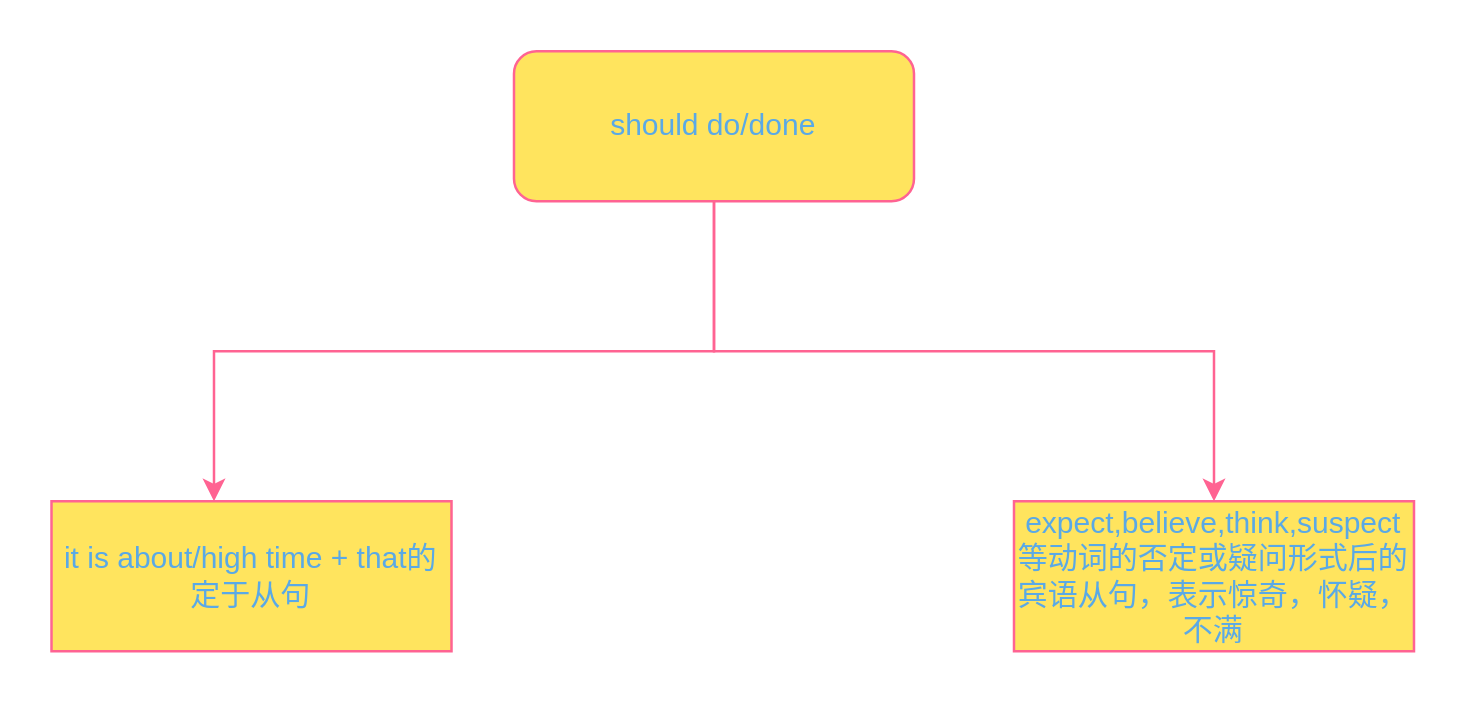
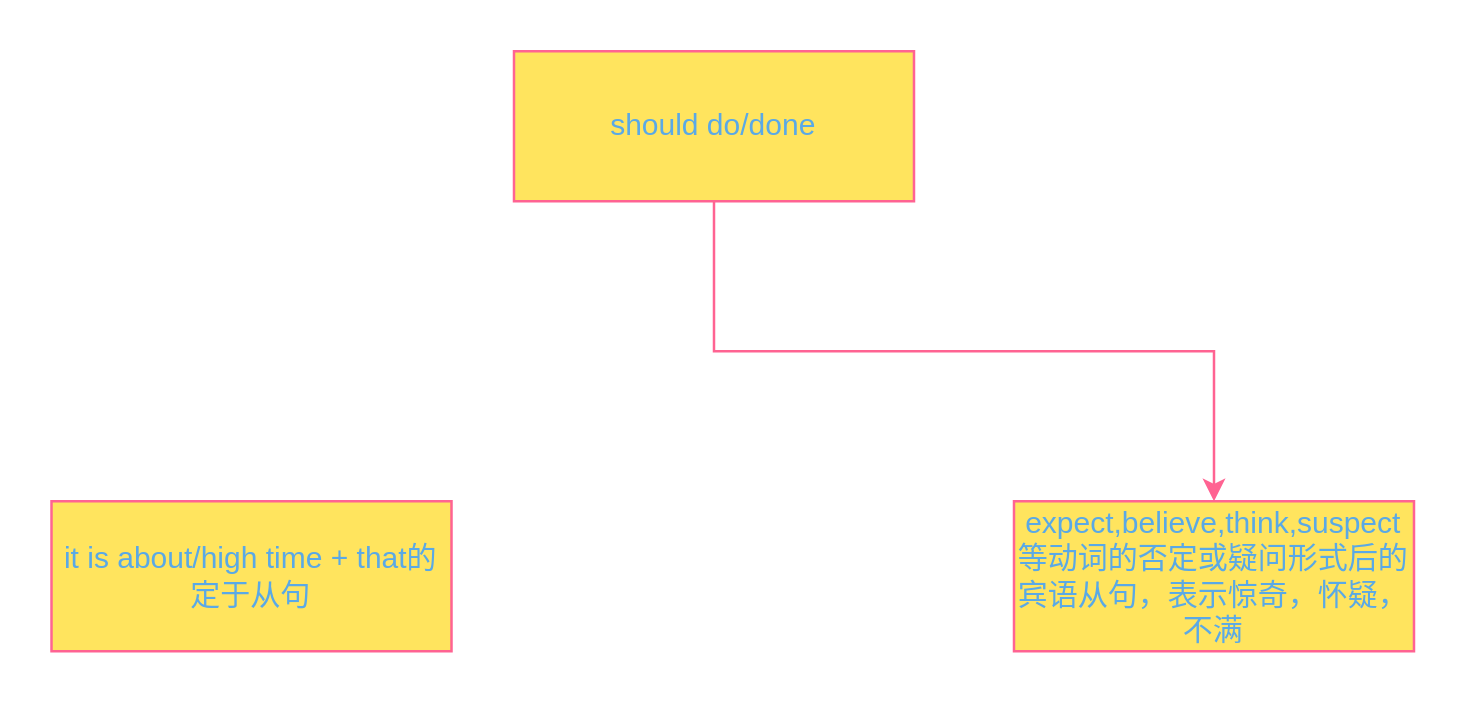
  <mxCell id="0" />
  <mxCell id="1" parent="0" />
- <mxCell id="2" value="" style="edgeStyle=orthogonalEdgeStyle;rounded=0;orthogonalLoop=1;jettySize=auto;html=1;strokeColor=#FF6392;fontColor=#5AA9E6;fillColor=#FFE45E;" edge="1" parent="1" source="4" target="5"><mxGeometry relative="1" as="geometry"><Array as="points"><mxPoint x="285" y="140" /><mxPoint x="85" y="140" /></Array></mxGeometry></mxCell>
  <mxCell id="3" value="" style="edgeStyle=orthogonalEdgeStyle;rounded=0;orthogonalLoop=1;jettySize=auto;html=1;strokeColor=#FF6392;fontColor=#5AA9E6;fillColor=#FFE45E;" edge="1" parent="1" source="4" target="6"><mxGeometry relative="1" as="geometry"><Array as="points"><mxPoint x="285" y="140" /><mxPoint x="485" y="140" /></Array></mxGeometry></mxCell>
- <mxCell id="4" value="should do/done" style="whiteSpace=wrap;html=1;strokeColor=#FF6392;fontColor=#5AA9E6;fillColor=#FFE45E;rounded=1;" vertex="1" parent="1"><mxGeometry x="205" width="160" height="60" as="geometry" y="20" /></mxCell>
+ <mxCell id="4" value="should do/done" style="rounded=0;whiteSpace=wrap;html=1;strokeColor=#FF6392;fontColor=#5AA9E6;fillColor=#FFE45E;" vertex="1" parent="1"><mxGeometry x="205" width="160" height="60" as="geometry" y="20" /></mxCell>
  <mxCell id="5" value="it is about/high time + that的定于从句" style="rounded=0;whiteSpace=wrap;html=1;strokeColor=#FF6392;fontColor=#5AA9E6;fillColor=#FFE45E;" vertex="1" parent="1"><mxGeometry x="20" y="200" width="160" height="60" as="geometry" /></mxCell>
  <mxCell id="6" value="expect,believe,think,suspect等动词的否定或疑问形式后的宾语从句，表示惊奇，怀疑，不满" style="rounded=0;whiteSpace=wrap;html=1;strokeColor=#FF6392;fontColor=#5AA9E6;fillColor=#FFE45E;" vertex="1" parent="1"><mxGeometry x="405" y="200" width="160" height="60" as="geometry" /></mxCell>
